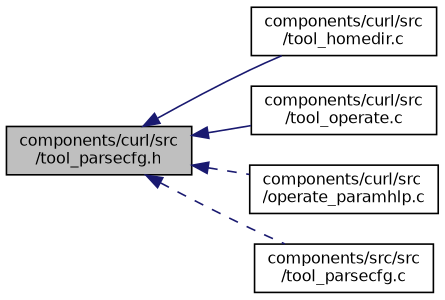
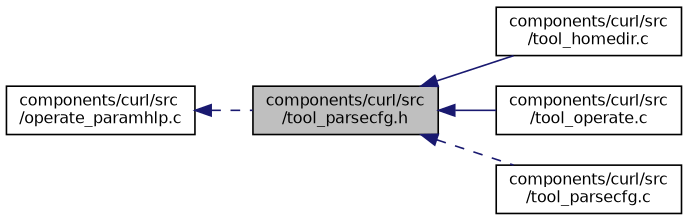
  digraph {
    rankdir=LR
    node [color=black fillcolor=white fontname=Helvetica fontsize=10 shape=record style=filled]
    edge [color=midnightblue dir=back fontname=Helvetica fontsize=10 labelfontname=Helvetica labelfontsize=10 style=solid]
    n1 [fillcolor=grey75 fontcolor=black height=0.2 label="components/curl/src\l/tool_parsecfg.h" width=0.4]
    n2 [height=0.2 label="components/curl/src\l/tool_homedir.c" width=0.4]
    n3 [height=0.2 label="components/curl/src\l/tool_operate.c" width=0.4]
    n4 [height=0.2 label="components/curl/src\l/operate_paramhlp.c" width=0.4]
-   n5 [height=0.2 label="components/src/src\l/tool_parsecfg.c" width=0.4]
+   n5 [height=0.2 label="components/curl/src\l/tool_parsecfg.c" width=0.4]
    n1 -> n2
    n1 -> n3
-   n1 -> n4 [style=dashed]
+   n4 -> n1 [style=dashed]
    n1 -> n5 [style=dashed]
  }
